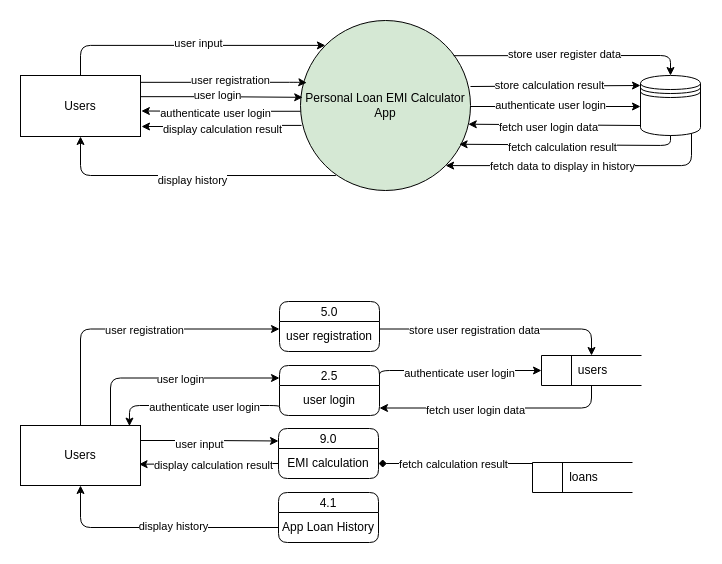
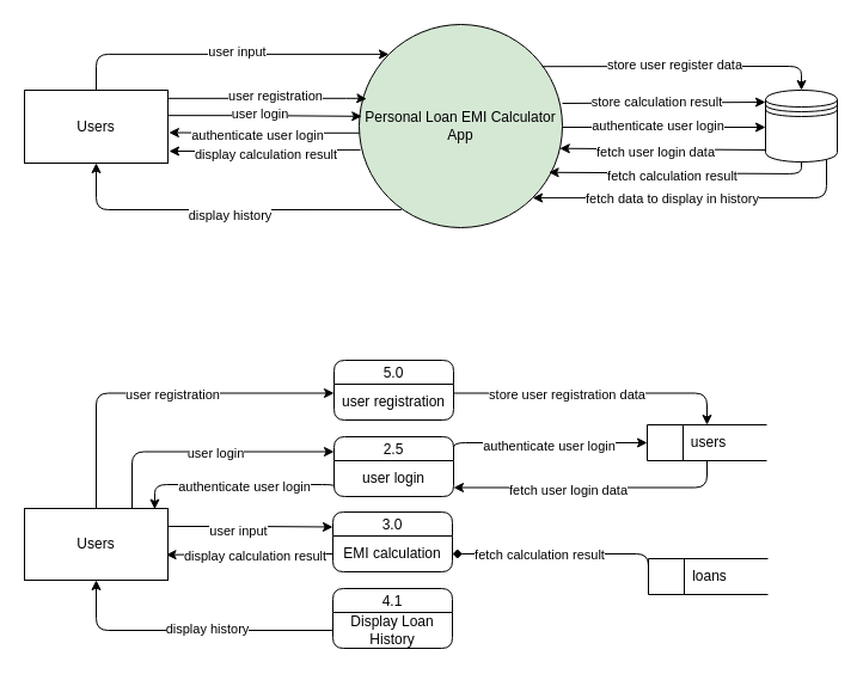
  <mxCell id="0" />
  <mxCell id="1" parent="0" />
  <mxCell id="2" value="Users" style="whiteSpace=wrap;html=1;" vertex="1" parent="1"><mxGeometry x="20" y="75" width="120" height="61" as="geometry" /></mxCell>
  <mxCell id="3" style="edgeStyle=orthogonalEdgeStyle;orthogonalLoop=1;jettySize=auto;html=1;exitX=0.85;exitY=0.95;exitDx=0;exitDy=0;exitPerimeter=0;entryX=1;entryY=1;entryDx=0;entryDy=0;" edge="1" parent="1" source="5" target="6"><mxGeometry relative="1" as="geometry"><Array as="points"><mxPoint x="691" y="165" /></Array></mxGeometry></mxCell>
  <mxCell id="4" value="fetch data to display in history" style="edgeLabel;html=1;align=center;verticalAlign=middle;resizable=0;points=[];" vertex="1" connectable="0" parent="3"><mxGeometry x="0.171" relative="1" as="geometry"><mxPoint as="offset" /></mxGeometry></mxCell>
  <mxCell id="5" value="" style="shape=datastore;whiteSpace=wrap;html=1;" vertex="1" parent="1"><mxGeometry x="640" y="75" width="60" height="60" as="geometry" /></mxCell>
  <mxCell id="6" value="Personal Loan EMI Calculator App" style="ellipse;whiteSpace=wrap;html=1;aspect=fixed;fillColor=#d5e8d4;" vertex="1" parent="1"><mxGeometry x="300" y="20" width="170" height="170" as="geometry" /></mxCell>
  <mxCell id="7" value="" style="endArrow=classic;html=1;exitX=1.004;exitY=0.347;exitDx=0;exitDy=0;entryX=0.013;entryY=0.452;entryDx=0;entryDy=0;edgeStyle=orthogonalEdgeStyle;exitPerimeter=0;entryPerimeter=0;" edge="1" parent="1" source="2" target="6"><mxGeometry width="50" height="50" relative="1" as="geometry"><mxPoint x="140" y="114" as="sourcePoint" /><mxPoint x="300" y="105" as="targetPoint" /><Array as="points"><mxPoint x="220" y="96" /></Array></mxGeometry></mxCell>
  <mxCell id="8" value="user login" style="edgeLabel;html=1;align=center;verticalAlign=middle;resizable=0;points=[];" vertex="1" connectable="0" parent="7"><mxGeometry x="0.078" y="2" relative="1" as="geometry"><mxPoint x="-11" as="offset" /></mxGeometry></mxCell>
  <mxCell id="9" value="" style="endArrow=classic;html=1;exitX=0;exitY=0.676;exitDx=0;exitDy=0;exitPerimeter=0;edgeStyle=orthogonalEdgeStyle;entryX=1;entryY=1;entryDx=0;entryDy=0;" edge="1" parent="1"><mxGeometry width="50" height="50" relative="1" as="geometry"><mxPoint x="301" y="124.92" as="sourcePoint" /><mxPoint x="141" y="126" as="targetPoint" /><Array as="points"><mxPoint x="221" y="125" /><mxPoint x="221" y="126" /></Array></mxGeometry></mxCell>
  <mxCell id="10" value="display calculation result" style="edgeLabel;html=1;align=center;verticalAlign=middle;resizable=0;points=[];" vertex="1" connectable="0" parent="9"><mxGeometry x="-0.02" y="3" relative="1" as="geometry"><mxPoint y="1" as="offset" /></mxGeometry></mxCell>
  <mxCell id="11" value="" style="endArrow=classic;html=1;exitX=1;exitY=0.5;exitDx=0;exitDy=0;entryX=0;entryY=0.5;entryDx=0;entryDy=0;" edge="1" parent="1"><mxGeometry width="50" height="50" relative="1" as="geometry"><mxPoint x="470" y="106" as="sourcePoint" /><mxPoint x="640" y="106" as="targetPoint" /></mxGeometry></mxCell>
  <mxCell id="12" value="authenticate user login" style="edgeLabel;html=1;align=center;verticalAlign=middle;resizable=0;points=[];" vertex="1" connectable="0" parent="11"><mxGeometry x="-0.074" y="2" relative="1" as="geometry"><mxPoint as="offset" /></mxGeometry></mxCell>
  <mxCell id="13" value="" style="endArrow=classic;html=1;exitX=0;exitY=0.7;exitDx=0;exitDy=0;entryX=0.987;entryY=0.563;entryDx=0;entryDy=0;entryPerimeter=0;" edge="1" parent="1"><mxGeometry width="50" height="50" relative="1" as="geometry"><mxPoint x="640" y="125" as="sourcePoint" /><mxPoint x="467.79" y="123.71" as="targetPoint" /></mxGeometry></mxCell>
  <mxCell id="14" value="fetch user login data" style="edgeLabel;html=1;align=center;verticalAlign=middle;resizable=0;points=[];" vertex="1" connectable="0" parent="13"><mxGeometry x="0.067" y="2" relative="1" as="geometry"><mxPoint as="offset" /></mxGeometry></mxCell>
  <mxCell id="15" value="" style="endArrow=classic;html=1;exitX=1.004;exitY=0.112;exitDx=0;exitDy=0;entryX=0.037;entryY=0.366;entryDx=0;entryDy=0;entryPerimeter=0;edgeStyle=orthogonalEdgeStyle;exitPerimeter=0;" edge="1" parent="1" source="2" target="6"><mxGeometry width="50" height="50" relative="1" as="geometry"><mxPoint x="140" y="84" as="sourcePoint" /><mxPoint x="300" y="84" as="targetPoint" /><Array as="points"><mxPoint x="299" y="82" /></Array></mxGeometry></mxCell>
  <mxCell id="16" value="user registration" style="edgeLabel;html=1;align=center;verticalAlign=middle;resizable=0;points=[];" vertex="1" connectable="0" parent="15"><mxGeometry x="0.078" y="2" relative="1" as="geometry"><mxPoint as="offset" /></mxGeometry></mxCell>
  <mxCell id="17" value="" style="endArrow=classic;html=1;entryX=1.007;entryY=0.582;entryDx=0;entryDy=0;exitX=0.001;exitY=0.534;exitDx=0;exitDy=0;exitPerimeter=0;edgeStyle=orthogonalEdgeStyle;entryPerimeter=0;" edge="1" parent="1" source="6" target="2"><mxGeometry width="50" height="50" relative="1" as="geometry"><mxPoint x="170" y="195" as="sourcePoint" /><mxPoint x="300" y="121" as="targetPoint" /></mxGeometry></mxCell>
  <mxCell id="18" value="authenticate user login" style="edgeLabel;html=1;align=center;verticalAlign=middle;resizable=0;points=[];" vertex="1" connectable="0" parent="17"><mxGeometry x="0.078" y="2" relative="1" as="geometry"><mxPoint as="offset" /></mxGeometry></mxCell>
  <mxCell id="19" value="" style="endArrow=classic;html=1;exitX=1;exitY=0.5;exitDx=0;exitDy=0;entryX=0;entryY=0.3;entryDx=0;entryDy=0;" edge="1" parent="1"><mxGeometry width="50" height="50" relative="1" as="geometry"><mxPoint x="470" y="86" as="sourcePoint" /><mxPoint x="640" y="85" as="targetPoint" /></mxGeometry></mxCell>
  <mxCell id="20" value="store calculation result" style="edgeLabel;html=1;align=center;verticalAlign=middle;resizable=0;points=[];" vertex="1" connectable="0" parent="19"><mxGeometry x="-0.074" y="2" relative="1" as="geometry"><mxPoint y="1" as="offset" /></mxGeometry></mxCell>
  <mxCell id="21" value="" style="endArrow=classic;html=1;exitX=0.5;exitY=0;exitDx=0;exitDy=0;entryX=0;entryY=0;entryDx=0;entryDy=0;edgeStyle=orthogonalEdgeStyle;" edge="1" parent="1" source="2" target="6"><mxGeometry width="50" height="50" relative="1" as="geometry"><mxPoint x="150" y="100" as="sourcePoint" /><mxPoint x="309" y="101" as="targetPoint" /><Array as="points"><mxPoint x="80" y="45" /></Array></mxGeometry></mxCell>
  <mxCell id="22" value="user input" style="edgeLabel;html=1;align=center;verticalAlign=middle;resizable=0;points=[];" vertex="1" connectable="0" parent="21"><mxGeometry x="0.078" y="2" relative="1" as="geometry"><mxPoint as="offset" /></mxGeometry></mxCell>
  <mxCell id="23" value="" style="endArrow=classic;html=1;entryX=0.5;entryY=1;entryDx=0;entryDy=0;exitX=0.208;exitY=0.912;exitDx=0;exitDy=0;exitPerimeter=0;edgeStyle=orthogonalEdgeStyle;" edge="1" parent="1" source="6" target="2"><mxGeometry width="50" height="50" relative="1" as="geometry"><mxPoint x="310" y="145" as="sourcePoint" /><mxPoint x="150" y="146" as="targetPoint" /><Array as="points"><mxPoint x="80" y="175" /></Array></mxGeometry></mxCell>
  <mxCell id="24" value="display history" style="edgeLabel;html=1;align=center;verticalAlign=middle;resizable=0;points=[];" vertex="1" connectable="0" parent="23"><mxGeometry x="-0.02" y="3" relative="1" as="geometry"><mxPoint y="1" as="offset" /></mxGeometry></mxCell>
  <mxCell id="25" value="" style="endArrow=classic;html=1;entryX=0.933;entryY=0.728;entryDx=0;entryDy=0;entryPerimeter=0;exitX=0.5;exitY=1;exitDx=0;exitDy=0;" edge="1" parent="1" source="5" target="6"><mxGeometry width="50" height="50" relative="1" as="geometry"><mxPoint x="630" y="145" as="sourcePoint" /><mxPoint x="480" y="129" as="targetPoint" /><Array as="points"><mxPoint x="670" y="145" /></Array></mxGeometry></mxCell>
  <mxCell id="26" value="fetch calculation result" style="edgeLabel;html=1;align=center;verticalAlign=middle;resizable=0;points=[];" vertex="1" connectable="0" parent="25"><mxGeometry x="0.067" y="2" relative="1" as="geometry"><mxPoint as="offset" /></mxGeometry></mxCell>
  <mxCell id="27" value="" style="endArrow=classic;html=1;exitX=0.901;exitY=0.207;exitDx=0;exitDy=0;entryX=0.5;entryY=0;entryDx=0;entryDy=0;exitPerimeter=0;" edge="1" parent="1" source="6" target="5"><mxGeometry width="50" height="50" relative="1" as="geometry"><mxPoint x="466.6" y="69.92" as="sourcePoint" /><mxPoint x="640.36" y="67.78" as="targetPoint" /><Array as="points"><mxPoint x="670" y="55" /></Array></mxGeometry></mxCell>
  <mxCell id="28" value="store user register data" style="edgeLabel;html=1;align=center;verticalAlign=middle;resizable=0;points=[];" vertex="1" connectable="0" parent="27"><mxGeometry x="-0.073" y="2" relative="1" as="geometry"><mxPoint as="offset" /></mxGeometry></mxCell>
  <mxCell id="29" style="edgeStyle=orthogonalEdgeStyle;orthogonalLoop=1;jettySize=auto;html=1;exitX=0.5;exitY=0;exitDx=0;exitDy=0;entryX=0;entryY=0.25;entryDx=0;entryDy=0;" edge="1" parent="1" source="35" target="37"><mxGeometry relative="1" as="geometry" /></mxCell>
  <mxCell id="30" value="user registration" style="edgeLabel;html=1;align=center;verticalAlign=middle;resizable=0;points=[];" vertex="1" connectable="0" parent="29"><mxGeometry x="0.083" y="-1" relative="1" as="geometry"><mxPoint as="offset" /></mxGeometry></mxCell>
  <mxCell id="31" style="edgeStyle=orthogonalEdgeStyle;orthogonalLoop=1;jettySize=auto;html=1;exitX=0.75;exitY=0;exitDx=0;exitDy=0;entryX=0;entryY=0.25;entryDx=0;entryDy=0;" edge="1" parent="1" source="35" target="44"><mxGeometry relative="1" as="geometry" /></mxCell>
  <mxCell id="32" value="user login" style="edgeLabel;html=1;align=center;verticalAlign=middle;resizable=0;points=[];" vertex="1" connectable="0" parent="31"><mxGeometry x="0.084" y="-1" relative="1" as="geometry"><mxPoint as="offset" /></mxGeometry></mxCell>
  <mxCell id="33" style="edgeStyle=orthogonalEdgeStyle;orthogonalLoop=1;jettySize=auto;html=1;exitX=1;exitY=0.25;exitDx=0;exitDy=0;entryX=0;entryY=0.25;entryDx=0;entryDy=0;" edge="1" parent="1" source="35" target="46"><mxGeometry relative="1" as="geometry" /></mxCell>
  <mxCell id="34" value="user input" style="edgeLabel;html=1;align=center;verticalAlign=middle;resizable=0;points=[];" vertex="1" connectable="0" parent="33"><mxGeometry x="-0.294" y="-3" relative="1" as="geometry"><mxPoint x="9" as="offset" /></mxGeometry></mxCell>
  <mxCell id="35" value="Users" style="rounded=0;whiteSpace=wrap;html=1;" vertex="1" parent="1"><mxGeometry x="20" y="425" width="120" height="60" as="geometry" /></mxCell>
  <mxCell id="36" value="5.0" style="swimlane;fontStyle=0;childLayout=stackLayout;horizontal=1;startSize=20;fillColor=#ffffff;horizontalStack=0;resizeParent=1;resizeParentMax=0;resizeLast=0;collapsible=0;marginBottom=0;swimlaneFillColor=#ffffff;rounded=1;swimlaneLine=1;" vertex="1" parent="1"><mxGeometry x="279" y="301" width="100" height="50" as="geometry" /></mxCell>
  <mxCell id="37" value="user registration" style="text;html=1;align=center;verticalAlign=middle;whiteSpace=wrap;rounded=0;" vertex="1" parent="36"><mxGeometry y="20" width="100" height="30" as="geometry" /></mxCell>
  <mxCell id="38" style="edgeStyle=orthogonalEdgeStyle;orthogonalLoop=1;jettySize=auto;html=1;exitX=0.5;exitY=1;exitDx=0;exitDy=0;entryX=1;entryY=0.75;entryDx=0;entryDy=0;" edge="1" parent="1" source="40" target="45"><mxGeometry relative="1" as="geometry" /></mxCell>
  <mxCell id="39" value="fetch user login data" style="edgeLabel;html=1;align=center;verticalAlign=middle;resizable=0;points=[];" vertex="1" connectable="0" parent="38"><mxGeometry x="0.024" y="2" relative="1" as="geometry"><mxPoint x="-19" as="offset" /></mxGeometry></mxCell>
  <mxCell id="40" value="users" style="html=1;dashed=0;whiteSpace=wrap;shape=mxgraph.dfd.dataStoreID;align=center;spacingLeft=3;points=[[0,0],[0.5,0],[1,0],[0,0.5],[1,0.5],[0,1],[0.5,1],[1,1]];" vertex="1" parent="1"><mxGeometry x="541" y="355" width="100" height="30" as="geometry" /></mxCell>
  <mxCell id="41" style="edgeStyle=orthogonalEdgeStyle;orthogonalLoop=1;jettySize=auto;html=1;exitX=0;exitY=0.5;exitDx=0;exitDy=0;entryX=1;entryY=0.5;entryDx=0;entryDy=0;endArrow=diamond;" edge="1" parent="1" source="43" target="47"><mxGeometry relative="1" as="geometry"><Array as="points"><mxPoint x="542" y="463" /></Array></mxGeometry></mxCell>
  <mxCell id="42" value="fetch calculation result" style="edgeLabel;html=1;align=center;verticalAlign=middle;resizable=0;points=[];" vertex="1" connectable="0" parent="41"><mxGeometry x="0.215" relative="1" as="geometry"><mxPoint as="offset" /></mxGeometry></mxCell>
- <mxCell id="43" value="loans" style="html=1;dashed=0;whiteSpace=wrap;shape=mxgraph.dfd.dataStoreID;align=center;spacingLeft=3;points=[[0,0],[0.5,0],[1,0],[0,0.5],[1,0.5],[0,1],[0.5,1],[1,1]];" vertex="1" parent="1"><mxGeometry x="532" y="462" width="100" height="30" as="geometry" /></mxCell>
+ <mxCell id="43" value="loans" style="html=1;dashed=0;whiteSpace=wrap;shape=mxgraph.dfd.dataStoreID;align=center;spacingLeft=3;points=[[0,0],[0.5,0],[1,0],[0,0.5],[1,0.5],[0,1],[0.5,1],[1,1]];" vertex="1" parent="1"><mxGeometry x="542" y="467" width="100" height="30" as="geometry" /></mxCell>
  <mxCell id="44" value="2.5" style="swimlane;fontStyle=0;childLayout=stackLayout;horizontal=1;startSize=20;fillColor=#ffffff;horizontalStack=0;resizeParent=1;resizeParentMax=0;resizeLast=0;collapsible=0;marginBottom=0;swimlaneFillColor=#ffffff;rounded=1;swimlaneLine=1;" vertex="1" parent="1"><mxGeometry x="279" y="365" width="100" height="50" as="geometry" /></mxCell>
  <mxCell id="45" value="user login" style="text;html=1;align=center;verticalAlign=middle;whiteSpace=wrap;rounded=0;" vertex="1" parent="44"><mxGeometry y="20" width="100" height="30" as="geometry" /></mxCell>
- <mxCell id="46" value="9.0" style="swimlane;fontStyle=0;childLayout=stackLayout;horizontal=1;startSize=20;fillColor=#ffffff;horizontalStack=0;resizeParent=1;resizeParentMax=0;resizeLast=0;collapsible=0;marginBottom=0;swimlaneFillColor=#ffffff;rounded=1;swimlaneLine=1;" vertex="1" parent="1"><mxGeometry x="278" y="428" width="100" height="50" as="geometry" /></mxCell>
+ <mxCell id="46" value="3.0" style="swimlane;fontStyle=0;childLayout=stackLayout;horizontal=1;startSize=20;fillColor=#ffffff;horizontalStack=0;resizeParent=1;resizeParentMax=0;resizeLast=0;collapsible=0;marginBottom=0;swimlaneFillColor=#ffffff;rounded=1;swimlaneLine=1;" vertex="1" parent="1"><mxGeometry x="278" y="428" width="100" height="50" as="geometry" /></mxCell>
  <mxCell id="47" value="EMI calculation" style="text;html=1;align=center;verticalAlign=middle;whiteSpace=wrap;rounded=0;" vertex="1" parent="46"><mxGeometry y="20" width="100" height="30" as="geometry" /></mxCell>
  <mxCell id="48" value="4.1" style="swimlane;fontStyle=0;childLayout=stackLayout;horizontal=1;startSize=20;fillColor=#ffffff;horizontalStack=0;resizeParent=1;resizeParentMax=0;resizeLast=0;collapsible=0;marginBottom=0;swimlaneFillColor=#ffffff;rounded=1;swimlaneLine=1;" vertex="1" parent="1"><mxGeometry x="278" y="492" width="100" height="50" as="geometry" /></mxCell>
- <mxCell id="49" value="App Loan History" style="text;html=1;align=center;verticalAlign=middle;whiteSpace=wrap;rounded=0;" vertex="1" parent="48"><mxGeometry y="20" width="100" height="30" as="geometry" /></mxCell>
+ <mxCell id="49" value="Display Loan History" style="text;html=1;align=center;verticalAlign=middle;whiteSpace=wrap;rounded=0;" vertex="1" parent="48"><mxGeometry y="20" width="100" height="30" as="geometry" /></mxCell>
  <mxCell id="50" style="edgeStyle=orthogonalEdgeStyle;orthogonalLoop=1;jettySize=auto;html=1;exitX=1;exitY=0.25;exitDx=0;exitDy=0;entryX=0.5;entryY=0;entryDx=0;entryDy=0;" edge="1" parent="1" source="37" target="40"><mxGeometry relative="1" as="geometry" /></mxCell>
  <mxCell id="51" value="store user registration data" style="edgeLabel;html=1;align=center;verticalAlign=middle;resizable=0;points=[];" vertex="1" connectable="0" parent="50"><mxGeometry x="-0.215" y="-1" relative="1" as="geometry"><mxPoint as="offset" /></mxGeometry></mxCell>
  <mxCell id="52" style="edgeStyle=orthogonalEdgeStyle;orthogonalLoop=1;jettySize=auto;html=1;exitX=1;exitY=0.25;exitDx=0;exitDy=0;entryX=0;entryY=0.5;entryDx=0;entryDy=0;" edge="1" parent="1" source="44" target="40"><mxGeometry relative="1" as="geometry"><Array as="points"><mxPoint x="379" y="370" /></Array></mxGeometry></mxCell>
  <mxCell id="53" value="authenticate user login" style="edgeLabel;html=1;align=center;verticalAlign=middle;resizable=0;points=[];" vertex="1" connectable="0" parent="52"><mxGeometry x="0.021" y="-2" relative="1" as="geometry"><mxPoint as="offset" /></mxGeometry></mxCell>
  <mxCell id="54" style="edgeStyle=orthogonalEdgeStyle;orthogonalLoop=1;jettySize=auto;html=1;exitX=0;exitY=0.75;exitDx=0;exitDy=0;entryX=0.908;entryY=0.01;entryDx=0;entryDy=0;entryPerimeter=0;" edge="1" parent="1" source="45" target="35"><mxGeometry relative="1" as="geometry"><Array as="points"><mxPoint x="279" y="405" /><mxPoint x="129" y="405" /></Array></mxGeometry></mxCell>
  <mxCell id="55" value="authenticate user login" style="edgeLabel;html=1;align=center;verticalAlign=middle;resizable=0;points=[];" vertex="1" connectable="0" parent="54"><mxGeometry x="0.175" y="1" relative="1" as="geometry"><mxPoint x="24" as="offset" /></mxGeometry></mxCell>
  <mxCell id="56" style="edgeStyle=orthogonalEdgeStyle;orthogonalLoop=1;jettySize=auto;html=1;exitX=0;exitY=0.5;exitDx=0;exitDy=0;entryX=0.988;entryY=0.646;entryDx=0;entryDy=0;entryPerimeter=0;" edge="1" parent="1" source="47" target="35"><mxGeometry relative="1" as="geometry" /></mxCell>
  <mxCell id="57" value="display calculation result" style="edgeLabel;html=1;align=center;verticalAlign=middle;resizable=0;points=[];" vertex="1" connectable="0" parent="56"><mxGeometry x="0.204" y="1" relative="1" as="geometry"><mxPoint x="18" as="offset" /></mxGeometry></mxCell>
  <mxCell id="58" style="edgeStyle=orthogonalEdgeStyle;orthogonalLoop=1;jettySize=auto;html=1;exitX=0;exitY=0.5;exitDx=0;exitDy=0;entryX=0.5;entryY=1;entryDx=0;entryDy=0;" edge="1" parent="1" source="49" target="35"><mxGeometry relative="1" as="geometry" /></mxCell>
  <mxCell id="59" value="display history" style="edgeLabel;html=1;align=center;verticalAlign=middle;resizable=0;points=[];" vertex="1" connectable="0" parent="58"><mxGeometry x="0.144" y="-2" relative="1" as="geometry"><mxPoint x="31" as="offset" /></mxGeometry></mxCell>
